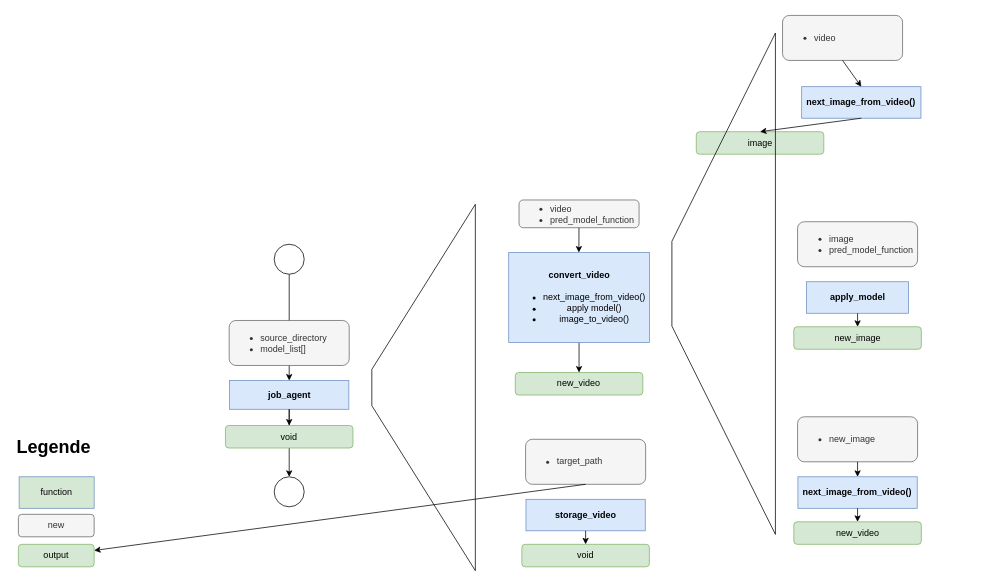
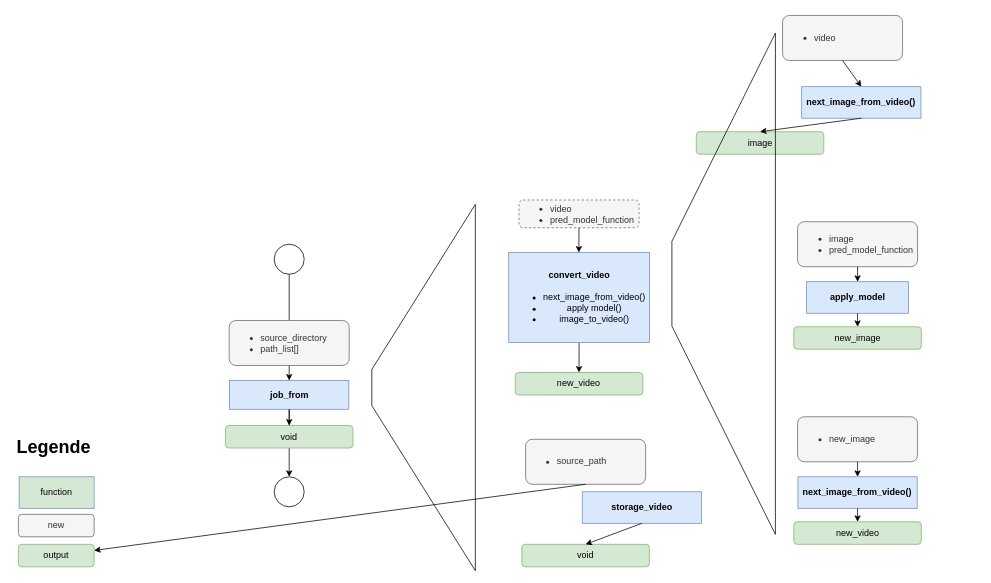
  <mxCell id="0" />
  <mxCell id="1" parent="0" />
  <mxCell id="2" value="" style="endArrow=classic;html=1;entryX=0.5;entryY=0;entryDx=0;entryDy=0;exitX=0.5;exitY=1;exitDx=0;exitDy=0;" edge="1" parent="1" source="3" target="35"><mxGeometry width="50" height="50" relative="1" as="geometry"><mxPoint x="395" y="325" as="sourcePoint" /><mxPoint x="380" y="345" as="targetPoint" /></mxGeometry></mxCell>
  <mxCell id="3" value="" style="ellipse;whiteSpace=wrap;html=1;aspect=fixed;" vertex="1" parent="1"><mxGeometry x="365" y="325" width="40" height="40" as="geometry" /></mxCell>
  <mxCell id="4" value="&lt;h4&gt;apply_model&lt;/h4&gt;" style="rounded=0;whiteSpace=wrap;html=1;fillColor=#dae8fc;strokeColor=#6c8ebf;" vertex="1" parent="1"><mxGeometry x="1074.63" y="375" width="136" height="42" as="geometry" /></mxCell>
  <mxCell id="5" value="&lt;ul&gt;&lt;li&gt;image&lt;/li&gt;&lt;li&gt;pred_model_function&lt;/li&gt;&lt;/ul&gt;" style="rounded=1;whiteSpace=wrap;html=1;fillColor=#f5f5f5;fontColor=#333333;strokeColor=#666666;align=left;" vertex="1" parent="1"><mxGeometry x="1062.63" y="295" width="160" height="60" as="geometry" /></mxCell>
+ <mxCell id="6" value="" style="endArrow=classic;html=1;entryX=0.5;entryY=0;entryDx=0;entryDy=0;exitX=0.5;exitY=1;exitDx=0;exitDy=0;" edge="1" parent="1" source="5" target="4"><mxGeometry width="50" height="50" relative="1" as="geometry"><mxPoint x="1302.63" y="285" as="sourcePoint" /><mxPoint x="1352.63" y="235" as="targetPoint" /></mxGeometry></mxCell>
  <mxCell id="7" value="&lt;div&gt;&lt;font color=&quot;#000000&quot;&gt;new_image&lt;/font&gt;&lt;/div&gt;" style="rounded=1;whiteSpace=wrap;html=1;fillColor=#d5e8d4;strokeColor=#82b366;" vertex="1" parent="1"><mxGeometry x="1057.63" y="435" width="170" height="30" as="geometry" /></mxCell>
  <mxCell id="8" value="" style="endArrow=classic;html=1;entryX=0.5;entryY=0;entryDx=0;entryDy=0;exitX=0.5;exitY=1;exitDx=0;exitDy=0;" edge="1" parent="1" source="4" target="7"><mxGeometry width="50" height="50" relative="1" as="geometry"><mxPoint x="1152.63" y="415" as="sourcePoint" /><mxPoint x="1352.63" y="235" as="targetPoint" /></mxGeometry></mxCell>
  <mxCell id="9" value="function" style="rounded=0;whiteSpace=wrap;html=1;fillColor=#d5e8d4;strokeColor=#6c8ebf;" vertex="1" parent="1"><mxGeometry x="25" y="635" width="100" height="42" as="geometry" /></mxCell>
  <mxCell id="10" value="&lt;h1 style=&quot;margin-top: 0px;&quot;&gt;&lt;span style=&quot;background-color: transparent;&quot;&gt;Legende&lt;/span&gt;&lt;br&gt;&lt;/h1&gt;" style="text;html=1;whiteSpace=wrap;overflow=hidden;rounded=0;" vertex="1" parent="1"><mxGeometry x="20" y="575" width="110" height="48" as="geometry" /></mxCell>
  <mxCell id="11" value="&lt;div&gt;new&lt;/div&gt;" style="rounded=1;whiteSpace=wrap;html=1;fillColor=#f5f5f5;fontColor=#333333;strokeColor=#666666;" vertex="1" parent="1"><mxGeometry x="24" y="685" width="101" height="30" as="geometry" /></mxCell>
  <mxCell id="12" value="&lt;div&gt;&lt;font color=&quot;#000000&quot;&gt;output&lt;/font&gt;&lt;/div&gt;" style="rounded=1;whiteSpace=wrap;html=1;fillColor=#d5e8d4;strokeColor=#82b366;" vertex="1" parent="1"><mxGeometry x="24" y="725" width="101" height="30" as="geometry" /></mxCell>
  <mxCell id="13" value="" style="edgeStyle=none;html=1;" edge="1" parent="1" source="14" target="16"><mxGeometry relative="1" as="geometry" /></mxCell>
  <mxCell id="14" value="&lt;h4&gt;convert_video&lt;/h4&gt;&lt;div&gt;&lt;ul&gt;&lt;li&gt;next_image_from_video()&lt;/li&gt;&lt;li&gt;apply model()&lt;/li&gt;&lt;li&gt;image_to_video()&lt;/li&gt;&lt;/ul&gt;&lt;/div&gt;" style="rounded=0;whiteSpace=wrap;html=1;fillColor=#dae8fc;strokeColor=#6c8ebf;verticalAlign=top;" vertex="1" parent="1"><mxGeometry x="677.63" y="336" width="187.5" height="120" as="geometry" /></mxCell>
- <mxCell id="15" value="&lt;ul&gt;&lt;li&gt;video&lt;/li&gt;&lt;li&gt;pred_model_function&lt;/li&gt;&lt;/ul&gt;" style="rounded=1;whiteSpace=wrap;html=1;fillColor=#f5f5f5;fontColor=#333333;strokeColor=#666666;align=left;" vertex="1" parent="1"><mxGeometry x="691.38" y="266" width="160" height="37" as="geometry" /></mxCell>
+ <mxCell id="15" value="&lt;ul&gt;&lt;li&gt;video&lt;/li&gt;&lt;li&gt;pred_model_function&lt;/li&gt;&lt;/ul&gt;" style="rounded=1;whiteSpace=wrap;html=1;fillColor=#f5f5f5;fontColor=#333333;strokeColor=#666666;align=left;dashed=1;" vertex="1" parent="1"><mxGeometry x="691.38" y="266" width="160" height="37" as="geometry" /></mxCell>
  <mxCell id="16" value="&lt;div&gt;&lt;font color=&quot;#000000&quot;&gt;new_video&lt;/font&gt;&lt;/div&gt;" style="rounded=1;whiteSpace=wrap;html=1;fillColor=#d5e8d4;strokeColor=#82b366;" vertex="1" parent="1"><mxGeometry x="686.38" y="496" width="170" height="30" as="geometry" /></mxCell>
  <mxCell id="17" value="" style="endArrow=classic;html=1;" edge="1" parent="1" source="15"><mxGeometry width="50" height="50" relative="1" as="geometry"><mxPoint x="771.38" y="353" as="sourcePoint" /><mxPoint x="771.13" y="336" as="targetPoint" /></mxGeometry></mxCell>
  <mxCell id="18" value="&lt;h4&gt;next_image_from_video()&lt;/h4&gt;" style="rounded=0;whiteSpace=wrap;html=1;fillColor=#dae8fc;strokeColor=#6c8ebf;" vertex="1" parent="1"><mxGeometry x="1068.13" y="115" width="159" height="42" as="geometry" /></mxCell>
  <mxCell id="19" value="&lt;ul&gt;&lt;li&gt;video&lt;/li&gt;&lt;/ul&gt;" style="rounded=1;whiteSpace=wrap;html=1;fillColor=#f5f5f5;fontColor=#333333;strokeColor=#666666;align=left;" vertex="1" parent="1"><mxGeometry x="1042.63" y="20" width="160" height="60" as="geometry" /></mxCell>
  <mxCell id="20" value="" style="endArrow=classic;html=1;entryX=0.5;entryY=0;entryDx=0;entryDy=0;exitX=0.5;exitY=1;exitDx=0;exitDy=0;" edge="1" source="19" target="18" parent="1"><mxGeometry width="50" height="50" relative="1" as="geometry"><mxPoint x="1307.63" y="25" as="sourcePoint" /><mxPoint x="1357.63" y="-25" as="targetPoint" /></mxGeometry></mxCell>
  <mxCell id="21" value="&lt;div&gt;&lt;font color=&quot;#000000&quot;&gt;image&lt;/font&gt;&lt;/div&gt;" style="rounded=1;whiteSpace=wrap;html=1;fillColor=#d5e8d4;strokeColor=#82b366;" vertex="1" parent="1"><mxGeometry x="927.63" y="175" width="170" height="30" as="geometry" /></mxCell>
  <mxCell id="22" value="" style="endArrow=classic;html=1;entryX=0.5;entryY=0;entryDx=0;entryDy=0;exitX=0.5;exitY=1;exitDx=0;exitDy=0;" edge="1" source="18" target="21" parent="1"><mxGeometry width="50" height="50" relative="1" as="geometry"><mxPoint x="1157.63" y="155" as="sourcePoint" /><mxPoint x="1357.63" y="-25" as="targetPoint" /></mxGeometry></mxCell>
  <mxCell id="23" value="&lt;h4&gt;next_image_from_video()&lt;/h4&gt;" style="rounded=0;whiteSpace=wrap;html=1;fillColor=#dae8fc;strokeColor=#6c8ebf;" vertex="1" parent="1"><mxGeometry x="1063.13" y="635" width="159" height="42" as="geometry" /></mxCell>
  <mxCell id="24" value="&lt;ul&gt;&lt;li&gt;new_image&lt;/li&gt;&lt;/ul&gt;" style="rounded=1;whiteSpace=wrap;html=1;fillColor=#f5f5f5;fontColor=#333333;strokeColor=#666666;align=left;" vertex="1" parent="1"><mxGeometry x="1062.63" y="555" width="160" height="60" as="geometry" /></mxCell>
  <mxCell id="25" value="" style="endArrow=classic;html=1;entryX=0.5;entryY=0;entryDx=0;entryDy=0;exitX=0.5;exitY=1;exitDx=0;exitDy=0;" edge="1" source="24" target="23" parent="1"><mxGeometry width="50" height="50" relative="1" as="geometry"><mxPoint x="1302.63" y="545" as="sourcePoint" /><mxPoint x="1352.63" y="495" as="targetPoint" /></mxGeometry></mxCell>
  <mxCell id="26" value="&lt;div&gt;&lt;font color=&quot;#000000&quot;&gt;new_video&lt;/font&gt;&lt;/div&gt;" style="rounded=1;whiteSpace=wrap;html=1;fillColor=#d5e8d4;strokeColor=#82b366;" vertex="1" parent="1"><mxGeometry x="1057.63" y="695" width="170" height="30" as="geometry" /></mxCell>
  <mxCell id="27" value="" style="endArrow=classic;html=1;entryX=0.5;entryY=0;entryDx=0;entryDy=0;exitX=0.5;exitY=1;exitDx=0;exitDy=0;" edge="1" source="23" target="26" parent="1"><mxGeometry width="50" height="50" relative="1" as="geometry"><mxPoint x="1152.63" y="675" as="sourcePoint" /><mxPoint x="1352.63" y="495" as="targetPoint" /></mxGeometry></mxCell>
- <mxCell id="28" value="&lt;h4&gt;storage_video&lt;/h4&gt;" style="rounded=0;whiteSpace=wrap;html=1;fillColor=#dae8fc;strokeColor=#6c8ebf;" vertex="1" parent="1"><mxGeometry x="700.63" y="665" width="159" height="42" as="geometry" /></mxCell>
- <mxCell id="29" value="&lt;ul&gt;&lt;li&gt;target_path&lt;/li&gt;&lt;/ul&gt;" style="rounded=1;whiteSpace=wrap;html=1;fillColor=#f5f5f5;fontColor=#333333;strokeColor=#666666;align=left;" vertex="1" parent="1"><mxGeometry x="700.13" y="585" width="160" height="60" as="geometry" /></mxCell>
+ <mxCell id="28" value="&lt;h4&gt;storage_video&lt;/h4&gt;" style="rounded=0;whiteSpace=wrap;html=1;fillColor=#dae8fc;strokeColor=#6c8ebf;" vertex="1" parent="1"><mxGeometry x="775.63" y="655" width="159" height="42" as="geometry" /></mxCell>
+ <mxCell id="29" value="&lt;ul&gt;&lt;li&gt;source_path&lt;/li&gt;&lt;/ul&gt;" style="rounded=1;whiteSpace=wrap;html=1;fillColor=#f5f5f5;fontColor=#333333;strokeColor=#666666;align=left;" vertex="1" parent="1"><mxGeometry x="700.13" y="585" width="160" height="60" as="geometry" /></mxCell>
  <mxCell id="30" value="" style="endArrow=classic;html=1;exitX=0.5;exitY=1;exitDx=0;exitDy=0;" edge="1" source="29" target="12" parent="1"><mxGeometry width="50" height="50" relative="1" as="geometry"><mxPoint x="940.13" y="575" as="sourcePoint" /><mxPoint x="990.13" y="525" as="targetPoint" /></mxGeometry></mxCell>
  <mxCell id="31" value="void" style="rounded=1;whiteSpace=wrap;html=1;fillColor=#d5e8d4;strokeColor=#82b366;" vertex="1" parent="1"><mxGeometry x="695.13" y="725" width="170" height="30" as="geometry" /></mxCell>
  <mxCell id="32" value="" style="endArrow=classic;html=1;entryX=0.5;entryY=0;entryDx=0;entryDy=0;exitX=0.5;exitY=1;exitDx=0;exitDy=0;" edge="1" source="28" target="31" parent="1"><mxGeometry width="50" height="50" relative="1" as="geometry"><mxPoint x="790.13" y="705" as="sourcePoint" /><mxPoint x="990.13" y="525" as="targetPoint" /></mxGeometry></mxCell>
  <mxCell id="33" value="" style="shape=trapezoid;perimeter=trapezoidPerimeter;whiteSpace=wrap;html=1;fixedSize=1;rotation=-90;size=277.63;fillColor=none;" vertex="1" parent="1"><mxGeometry x="630" y="308.62" width="668.25" height="138" as="geometry" /></mxCell>
  <mxCell id="34" value="" style="shape=trapezoid;perimeter=trapezoidPerimeter;whiteSpace=wrap;html=1;fixedSize=1;rotation=-90;size=220;fillColor=none;" vertex="1" parent="1"><mxGeometry x="320" y="447" width="488.25" height="138" as="geometry" /></mxCell>
- <mxCell id="35" value="&lt;h4&gt;job_agent&lt;/h4&gt;" style="rounded=0;whiteSpace=wrap;html=1;fillColor=#dae8fc;strokeColor=#6c8ebf;" vertex="1" parent="1"><mxGeometry x="305.5" y="506.62" width="159" height="38.38" as="geometry" /></mxCell>
- <mxCell id="36" value="&lt;ul&gt;&lt;li&gt;source_directory&lt;/li&gt;&lt;li&gt;model_list[]&lt;/li&gt;&lt;/ul&gt;" style="rounded=1;whiteSpace=wrap;html=1;fillColor=#f5f5f5;fontColor=#333333;strokeColor=#666666;align=left;" vertex="1" parent="1"><mxGeometry x="305" y="426.62" width="160" height="60" as="geometry" /></mxCell>
+ <mxCell id="35" value="&lt;h4&gt;job_from&lt;/h4&gt;" style="rounded=0;whiteSpace=wrap;html=1;fillColor=#dae8fc;strokeColor=#6c8ebf;" vertex="1" parent="1"><mxGeometry x="305.5" y="506.62" width="159" height="38.38" as="geometry" /></mxCell>
+ <mxCell id="36" value="&lt;ul&gt;&lt;li&gt;source_directory&lt;/li&gt;&lt;li&gt;path_list[]&lt;/li&gt;&lt;/ul&gt;" style="rounded=1;whiteSpace=wrap;html=1;fillColor=#f5f5f5;fontColor=#333333;strokeColor=#666666;align=left;" vertex="1" parent="1"><mxGeometry x="305" y="426.62" width="160" height="60" as="geometry" /></mxCell>
  <mxCell id="37" value="" style="endArrow=classic;html=1;entryX=0.5;entryY=0;entryDx=0;entryDy=0;exitX=0.5;exitY=1;exitDx=0;exitDy=0;" edge="1" source="35" target="40" parent="1"><mxGeometry width="50" height="50" relative="1" as="geometry"><mxPoint x="395" y="546.62" as="sourcePoint" /><mxPoint x="595" y="366.62" as="targetPoint" /></mxGeometry></mxCell>
  <mxCell id="38" value="" style="ellipse;whiteSpace=wrap;html=1;aspect=fixed;" vertex="1" parent="1"><mxGeometry x="365" y="635" width="40" height="40" as="geometry" /></mxCell>
  <mxCell id="39" value="" style="endArrow=classic;html=1;exitX=0.5;exitY=1;exitDx=0;exitDy=0;entryX=0.5;entryY=0;entryDx=0;entryDy=0;" edge="1" parent="1" source="35" target="38"><mxGeometry width="50" height="50" relative="1" as="geometry"><mxPoint x="450" y="575" as="sourcePoint" /><mxPoint x="480" y="555" as="targetPoint" /></mxGeometry></mxCell>
  <mxCell id="40" value="void" style="rounded=1;whiteSpace=wrap;html=1;fillColor=#d5e8d4;strokeColor=#82b366;" vertex="1" parent="1"><mxGeometry x="300" y="566.62" width="170" height="30" as="geometry" /></mxCell>
